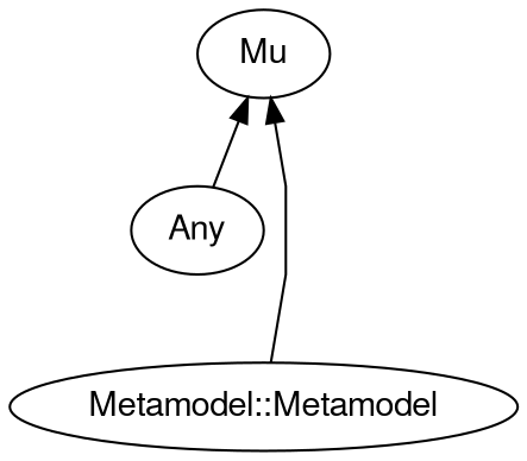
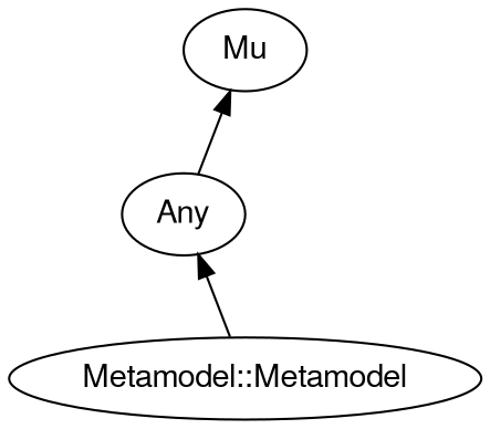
  digraph {
    bgcolor="#FFFFFF"
    rankdir=BT
    splines=polyline
    node [color="#000000" fontcolor="#000000" fontname=FreeSans]
    edge [color="#000000"]
    n1 [label="Metamodel::Metamodel"]
    Any
    Mu
-   n1 -> Mu
+   n1 -> Any
    Any -> Mu
  }
